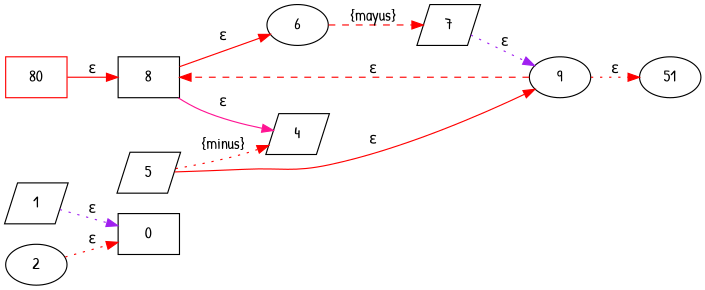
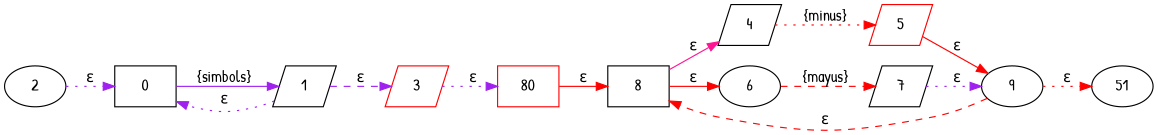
  digraph {
    fontname="Patrick Hand"
    rankdir=LR
    node [color=black fontname="Patrick Hand" shape=parallelogram]
    edge [color=red fontname="Patrick Hand" style=dotted]
    0 [shape=box]
    1
+   3 [color=red]
    n4 [color=red label=80 shape=box]
    2 [shape=ellipse]
    8 [shape=box]
    4
-   5
+   5 [color=red]
    9 [shape=ellipse]
    n10 [label=51 shape=ellipse]
    6 [shape=ellipse]
    7
+   0 -> 1 [color=purple label="{simbols}" style=solid]
    1 -> 0 [color=purple label="ε"]
+   1 -> 3 [color=purple label="ε" style=dashed]
+   3 -> n4 [color=purple label="ε"]
    n4 -> 8 [label="ε" style=solid]
-   2 -> 0 [label="ε"]
+   2 -> 0 [color=purple label="ε"]
    8 -> 4 [color=deeppink label="ε" style=solid]
    8 -> 6 [label="ε" style=solid]
-   5 -> 4 [label="{minus}"]
+   4 -> 5 [label="{minus}"]
    5 -> 9 [label="ε" style=solid]
    9 -> 8 [label="ε" style=dashed]
    9 -> n10 [label="ε"]
    6 -> 7 [label="{mayus}" style=dashed]
    7 -> 9 [color=purple label="ε"]
  }
